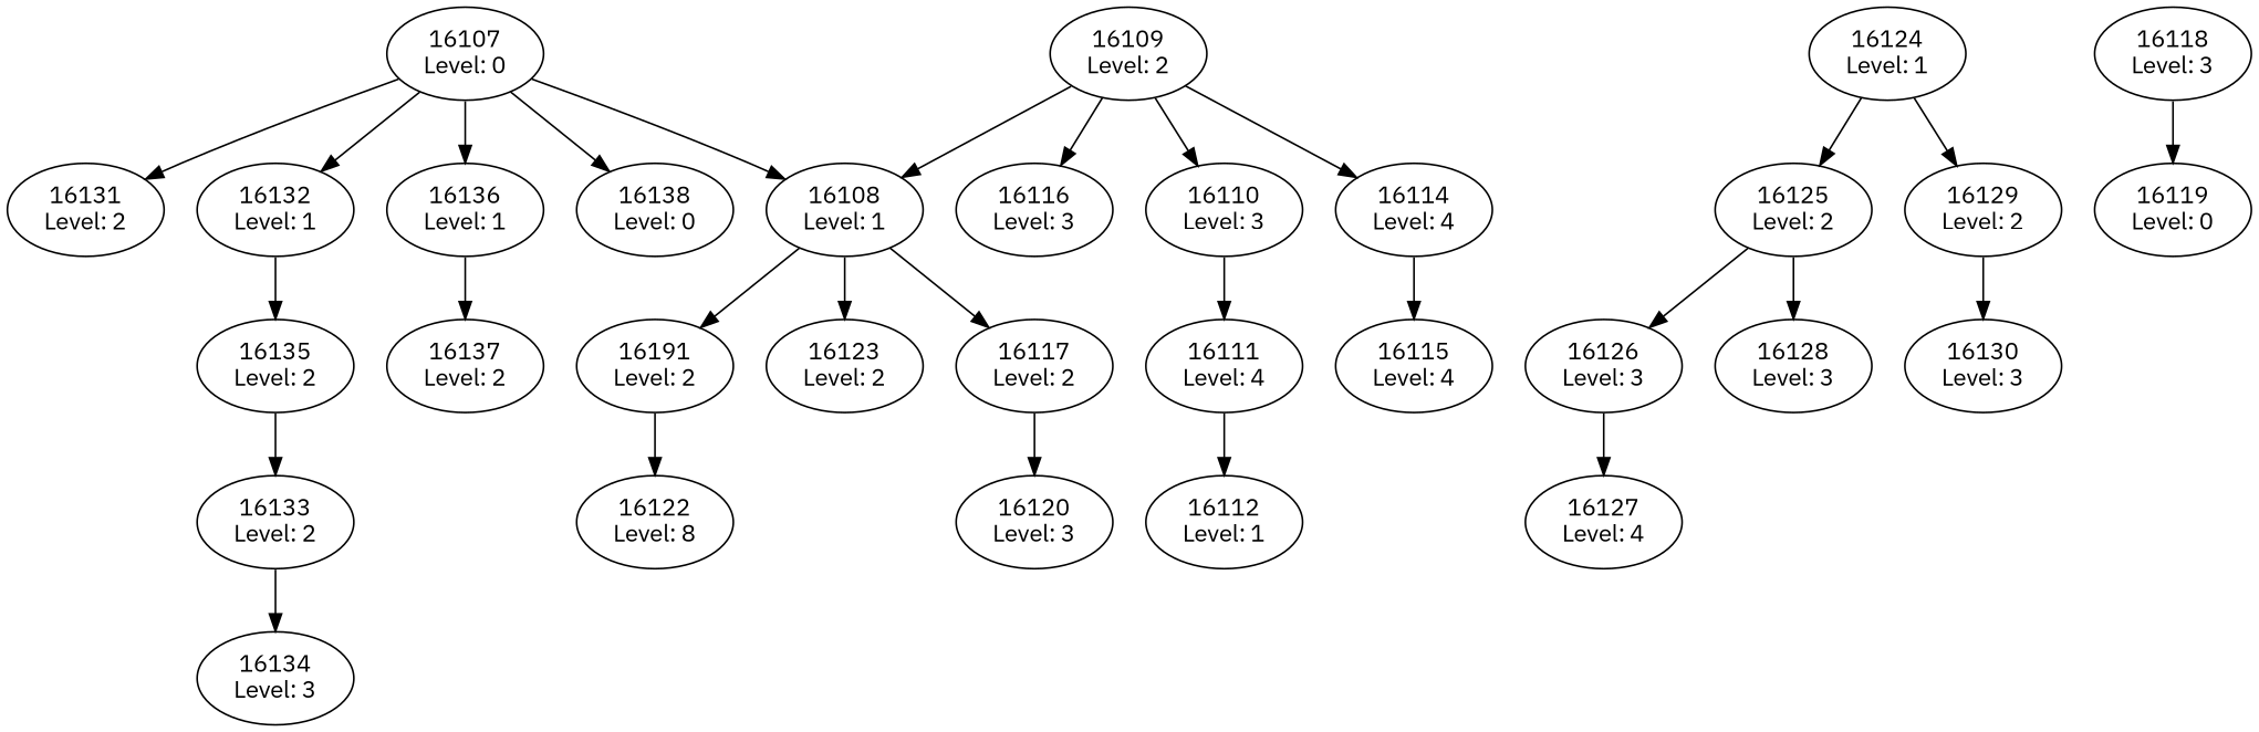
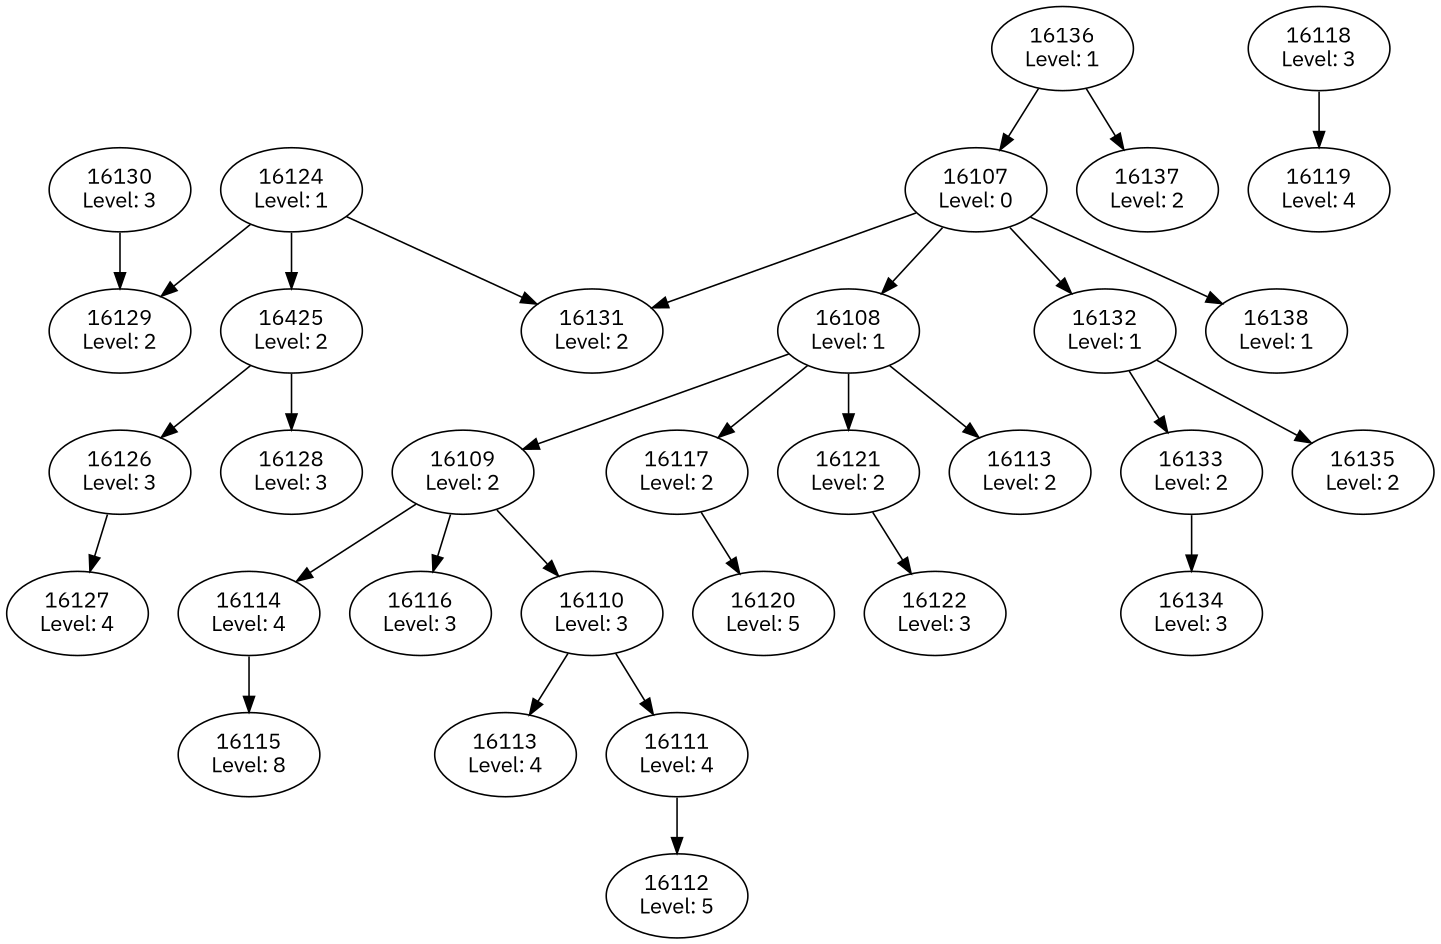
  digraph {
    fontname="IBM Plex Sans"
    node [fontname="IBM Plex Sans"]
    edge [fontname="IBM Plex Sans"]
    n1 [label="16107\nLevel: 0"]
    n2 [label="16108\nLevel: 1"]
    n3 [label="16132\nLevel: 1"]
    n4 [label="16136\nLevel: 1"]
-   n5 [label="16138\nLevel: 0"]
+   n5 [label="16138\nLevel: 1"]
    n6 [label="16131\nLevel: 2"]
    n7 [label="16109\nLevel: 2"]
    n8 [label="16117\nLevel: 2"]
-   n9 [label="16191\nLevel: 2"]
-   n10 [label="16123\nLevel: 2"]
+   n9 [label="16121\nLevel: 2"]
+   n10 [label="16113\nLevel: 2"]
    n11 [label="16124\nLevel: 1"]
-   n12 [label="16125\nLevel: 2"]
+   n12 [label="16425\nLevel: 2"]
    n13 [label="16129\nLevel: 2"]
    n14 [label="16133\nLevel: 2"]
    n15 [label="16135\nLevel: 2"]
    n16 [label="16137\nLevel: 2"]
    n17 [label="16110\nLevel: 3"]
    n18 [label="16114\nLevel: 4"]
    n19 [label="16116\nLevel: 3"]
-   n20 [label="16120\nLevel: 3"]
-   n21 [label="16122\nLevel: 8"]
+   n20 [label="16120\nLevel: 5"]
+   n21 [label="16122\nLevel: 3"]
    n22 [label="16111\nLevel: 4"]
-   n24 [label="16115\nLevel: 4"]
-   n25 [label="16112\nLevel: 1"]
+   n23 [label="16113\nLevel: 4"]
+   n24 [label="16115\nLevel: 8"]
+   n25 [label="16112\nLevel: 5"]
    n26 [label="16118\nLevel: 3"]
-   n27 [label="16119\nLevel: 0"]
+   n27 [label="16119\nLevel: 4"]
    n28 [label="16126\nLevel: 3"]
    n29 [label="16128\nLevel: 3"]
    n30 [label="16130\nLevel: 3"]
    n31 [label="16127\nLevel: 4"]
    n32 [label="16134\nLevel: 3"]
    n1 -> n2
    n1 -> n3
-   n1 -> n4
+   n4 -> n1
    n1 -> n5
    n1 -> n6
-   n7 -> n2
+   n2 -> n7
    n2 -> n8
    n2 -> n9
    n2 -> n10
-   n15 -> n14
+   n3 -> n14
    n3 -> n15
    n4 -> n16
    n7 -> n17
    n7 -> n18
    n7 -> n19
    n8 -> n20
    n9 -> n21
+   n11 -> n6
    n11 -> n12
    n11 -> n13
    n12 -> n28
    n12 -> n29
-   n13 -> n30
+   n30 -> n13
    n14 -> n32
    n17 -> n22
+   n17 -> n23
    n18 -> n24
    n22 -> n25
    n26 -> n27
    n28 -> n31
  }
